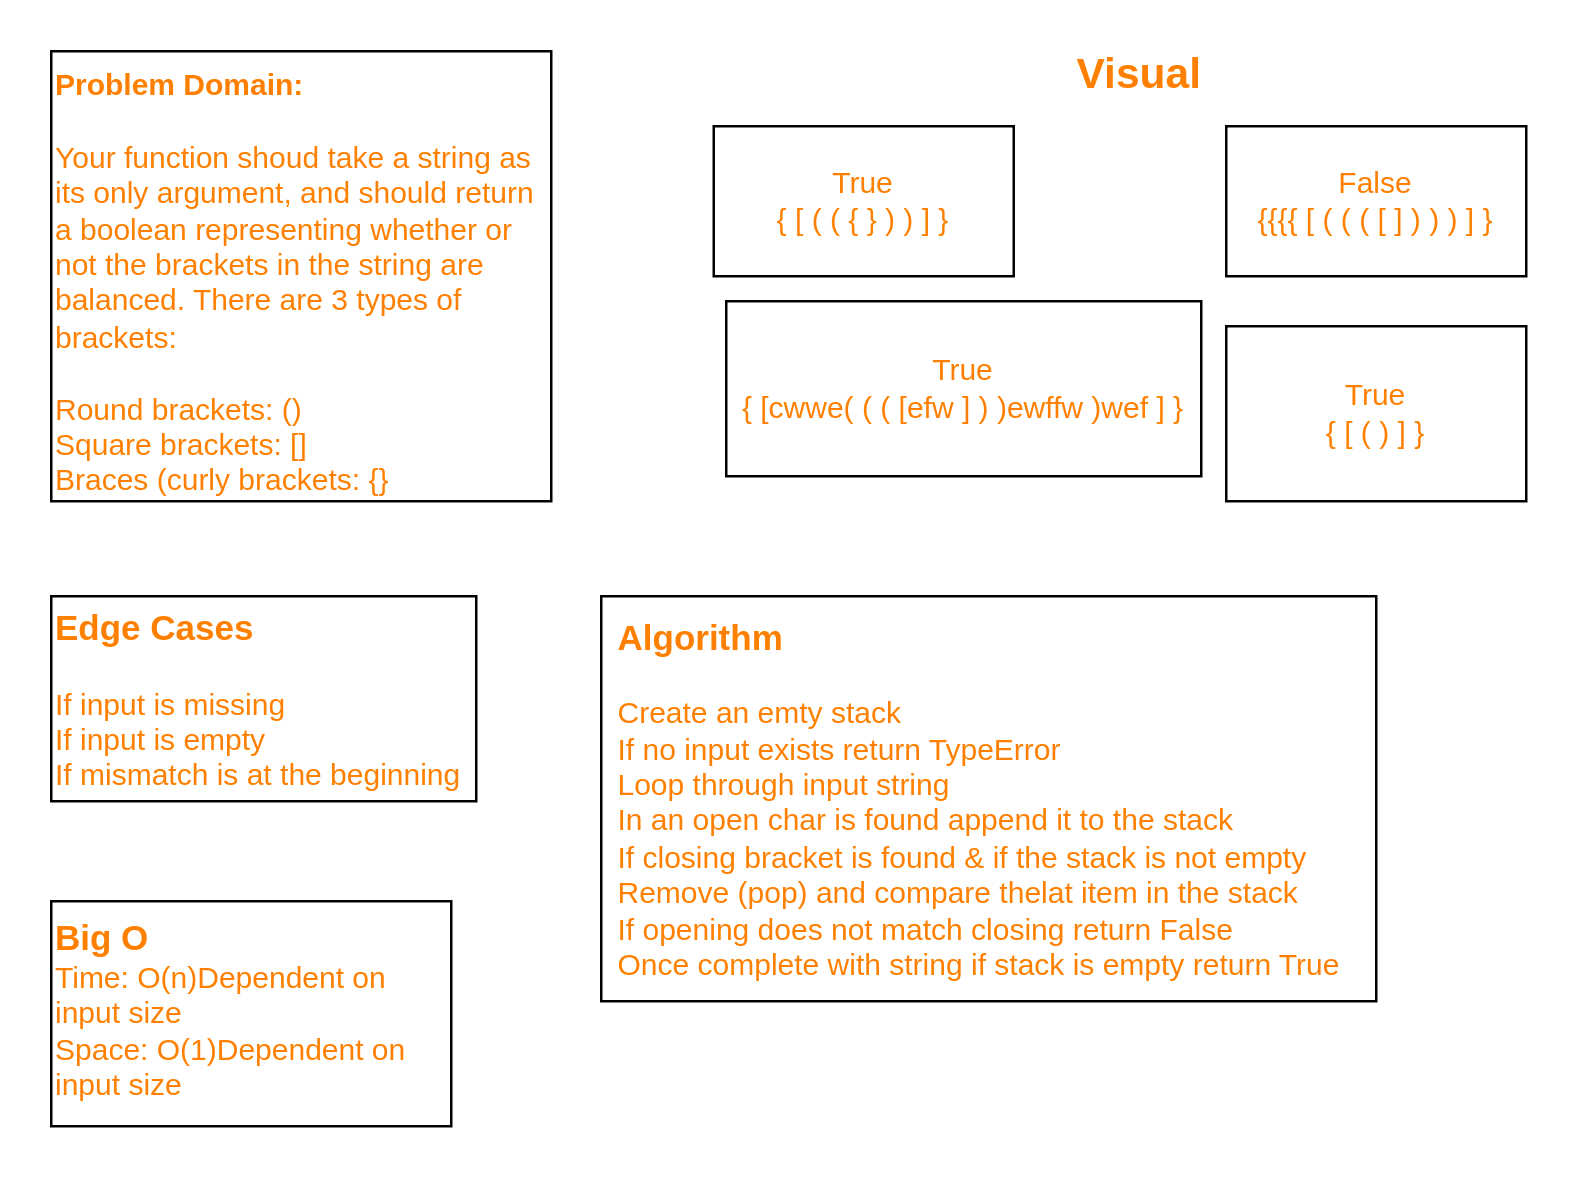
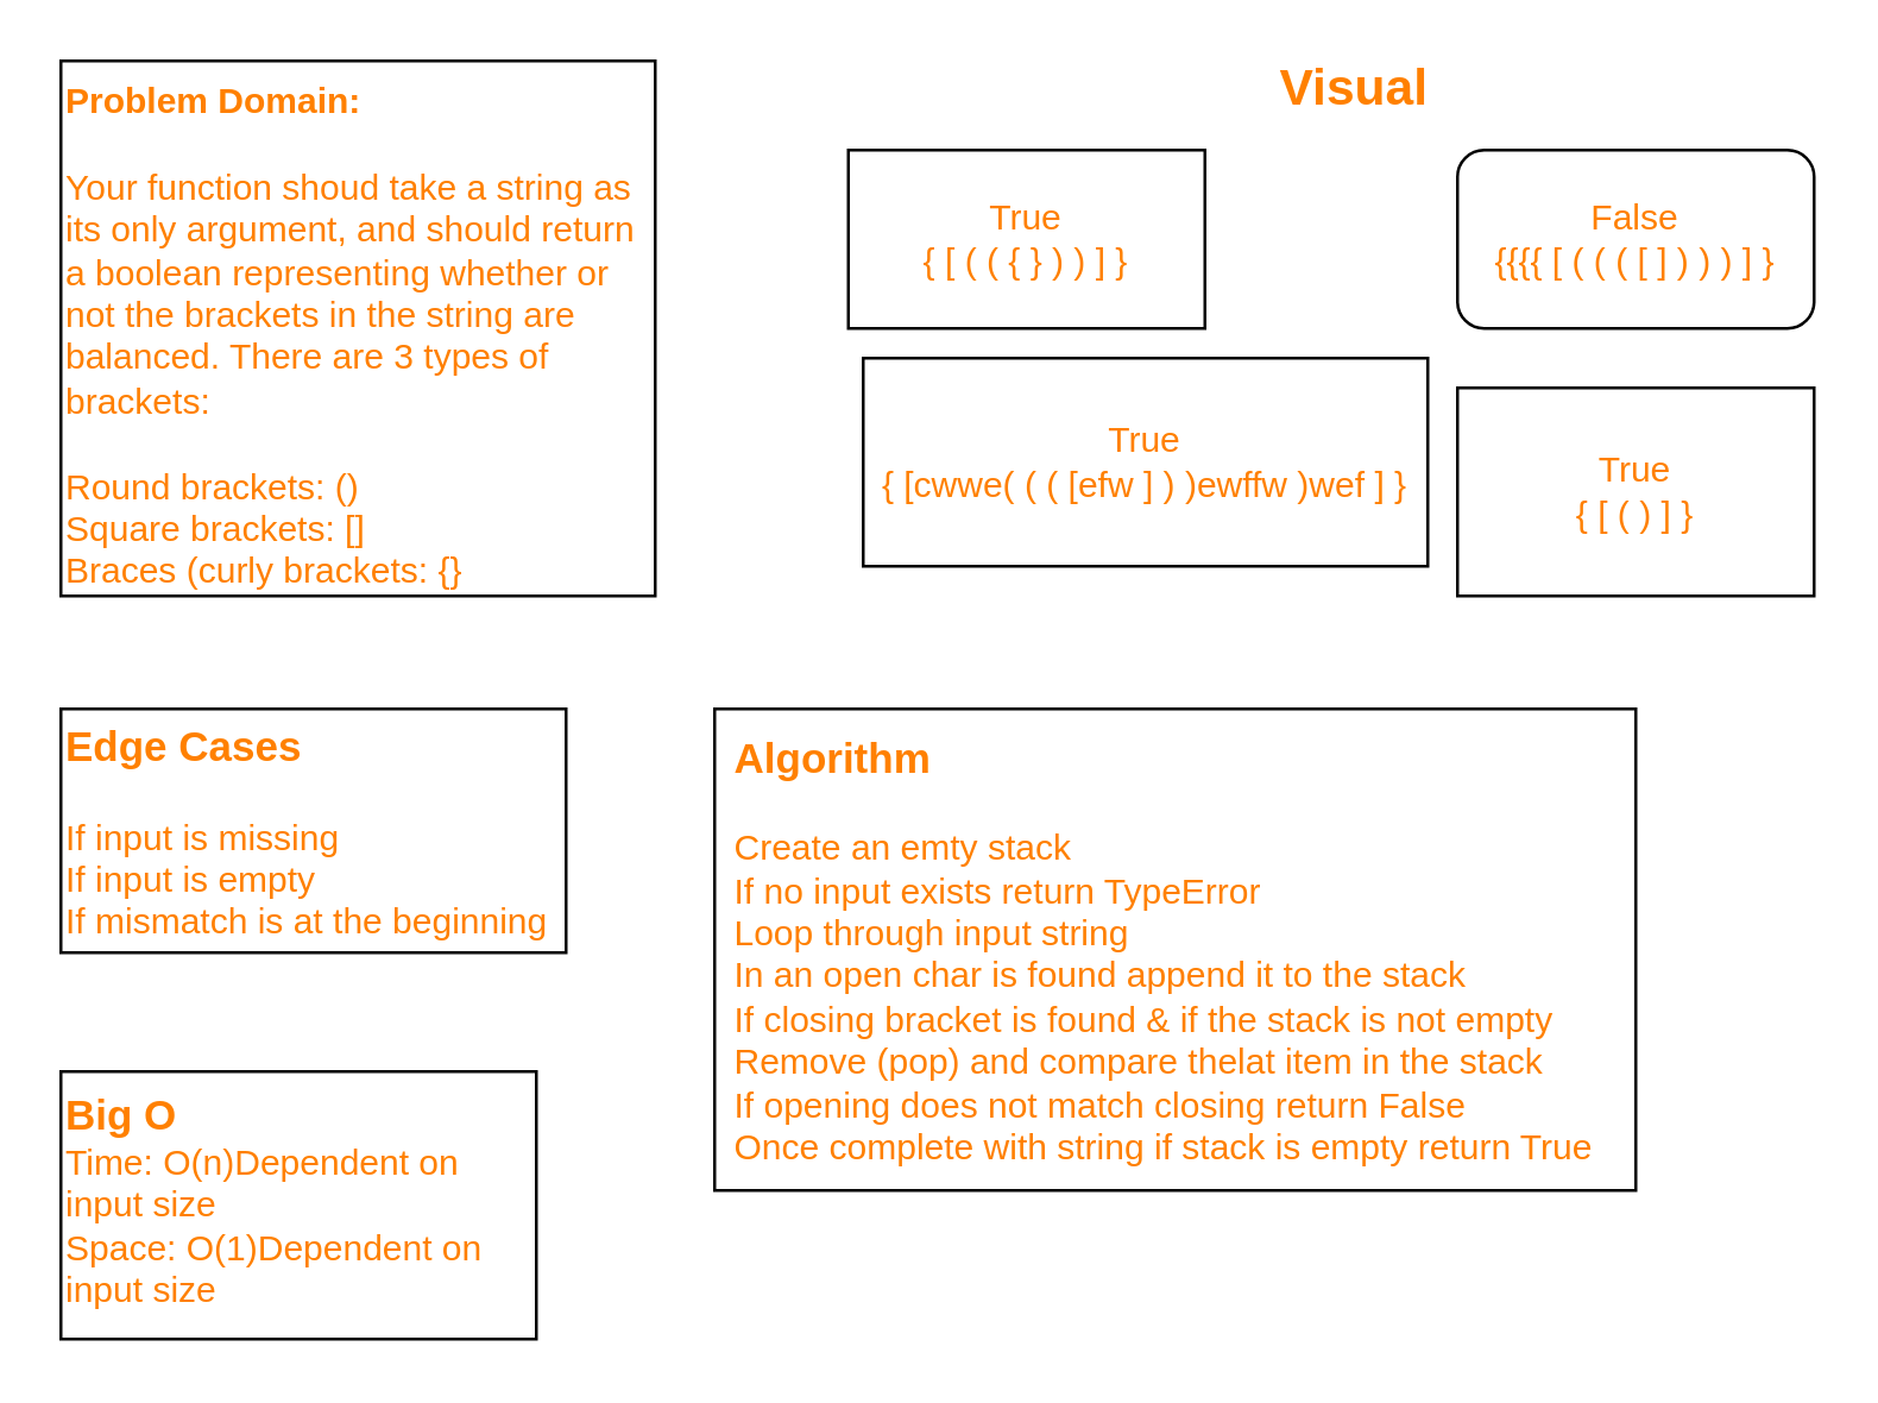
  <mxCell id="0" />
  <mxCell id="1" parent="0" />
  <mxCell id="2" value="&lt;font color=&quot;#ff8000&quot;&gt;&lt;b&gt;Problem Domain:&lt;br&gt;&lt;/b&gt;&lt;br&gt;Your function shoud take a string as its only argument, and should return a boolean representing whether or not the brackets in the string are balanced. There are 3 types of brackets:&lt;br&gt;&lt;br&gt;Round brackets: ()&lt;br&gt;Square brackets: []&lt;br&gt;Braces (curly brackets: {}&lt;br&gt;&lt;/font&gt;" style="whiteSpace=wrap;html=1;align=left;labelPosition=center;verticalLabelPosition=middle;verticalAlign=top;" vertex="1" parent="1"><mxGeometry x="20" y="20" width="200" height="180" as="geometry" /></mxCell>
  <mxCell id="3" value="" style="whiteSpace=wrap;html=1;align=left;labelPosition=left;verticalLabelPosition=middle;verticalAlign=middle;fontColor=#FF8000;" vertex="1" parent="1"><mxGeometry x="20" y="238" width="170" height="82" as="geometry" /></mxCell>
  <mxCell id="4" value="&lt;font&gt;&lt;b&gt;&lt;font style=&quot;font-size: 14px&quot;&gt;Edge Cases&lt;/font&gt;&lt;/b&gt;&lt;br&gt;&lt;br&gt;If input is missing&lt;br&gt;If input is empty&lt;br&gt;If mismatch is at the beginning&lt;br&gt;&lt;/font&gt;" style="text;html=1;resizable=0;autosize=1;align=left;verticalAlign=middle;points=[];fillColor=none;strokeColor=none;rounded=0;fontColor=#FF8000;" vertex="1" parent="1"><mxGeometry x="20" y="240" width="180" height="80" as="geometry" /></mxCell>
  <mxCell id="5" value="&lt;font&gt;&lt;b style=&quot;font-size: 14px&quot;&gt;Big O&lt;/b&gt;&lt;br&gt;&lt;font style=&quot;font-size: 12px&quot;&gt;Time: O(n)Dependent on input size&lt;br&gt;&lt;/font&gt;Space: O(1)Dependent on input size&lt;br&gt;&lt;/font&gt;" style="whiteSpace=wrap;html=1;fontColor=#FF8000;align=left;verticalAlign=top;" vertex="1" parent="1"><mxGeometry x="20" y="360" width="160" height="90" as="geometry" /></mxCell>
  <mxCell id="6" value="&lt;b&gt;&lt;font style=&quot;font-size: 17px&quot;&gt;Visual&lt;/font&gt;&lt;/b&gt;" style="text;html=1;align=center;verticalAlign=middle;resizable=0;points=[];autosize=1;fontColor=#FF8000;" vertex="1" parent="1"><mxGeometry x="420" y="20" width="70" height="20" as="geometry" /></mxCell>
  <mxCell id="7" value="True&lt;br&gt;{ [ ( ( { } ) ) ] }" style="whiteSpace=wrap;html=1;fontColor=#FF8000;align=center;" vertex="1" parent="1"><mxGeometry x="285" y="50" width="120" height="60" as="geometry" /></mxCell>
- <mxCell id="8" value="False&lt;br&gt;{{{{ [ ( ( ( [ ] ) ) ) ] }" style="whiteSpace=wrap;html=1;fontColor=#FF8000;align=center;" vertex="1" parent="1"><mxGeometry x="490" y="50" width="120" height="60" as="geometry" /></mxCell>
+ <mxCell id="8" value="False&lt;br&gt;{{{{ [ ( ( ( [ ] ) ) ) ] }" style="whiteSpace=wrap;html=1;fontColor=#FF8000;align=center;rounded=1;" vertex="1" parent="1"><mxGeometry x="490" y="50" width="120" height="60" as="geometry" /></mxCell>
  <mxCell id="9" value="True&lt;br&gt;{ [cwwe( ( ( [efw ] ) )ewffw )wef ] }" style="whiteSpace=wrap;html=1;fontColor=#FF8000;align=center;" vertex="1" parent="1"><mxGeometry x="290" y="120" width="190" height="70" as="geometry" /></mxCell>
  <mxCell id="10" value="True&lt;br&gt;{ [ ( ) ] }" style="whiteSpace=wrap;html=1;fontColor=#FF8000;align=center;" vertex="1" parent="1"><mxGeometry x="490" y="130" width="120" height="70" as="geometry" /></mxCell>
  <mxCell id="11" value="" style="whiteSpace=wrap;html=1;fontColor=#FF8000;align=left;" vertex="1" parent="1"><mxGeometry x="240" y="238" width="310" height="162" as="geometry" /></mxCell>
  <mxCell id="12" value="&lt;font&gt;&lt;b style=&quot;font-size: 14px&quot;&gt;Algorithm&lt;/b&gt;&lt;br&gt;&lt;br&gt;&lt;font style=&quot;font-size: 12px&quot;&gt;Create an emty stack&lt;br&gt;&lt;/font&gt;If no input exists return TypeError&lt;br&gt;Loop through input string&lt;br&gt;In an open char is found append it to the stack&lt;br&gt;If closing bracket is found &amp;amp; if the stack is not empty&lt;br&gt;Remove (pop) and compare thelat item in the stack&lt;br&gt;If opening does not match closing return False&lt;br&gt;Once complete with string if stack is empty return True&lt;br&gt;&lt;/font&gt;" style="text;html=1;resizable=0;autosize=1;align=left;verticalAlign=top;points=[];fillColor=none;strokeColor=none;rounded=0;fontColor=#FF8000;" vertex="1" parent="1"><mxGeometry x="245" y="240" width="300" height="150" as="geometry" /></mxCell>
